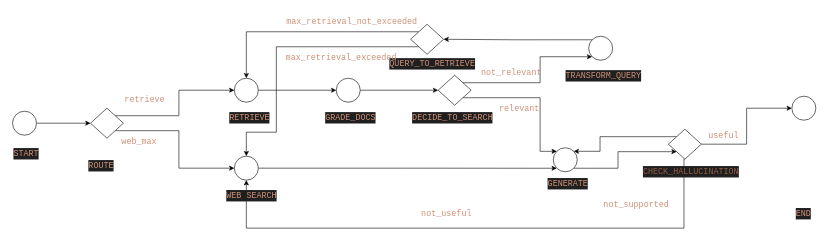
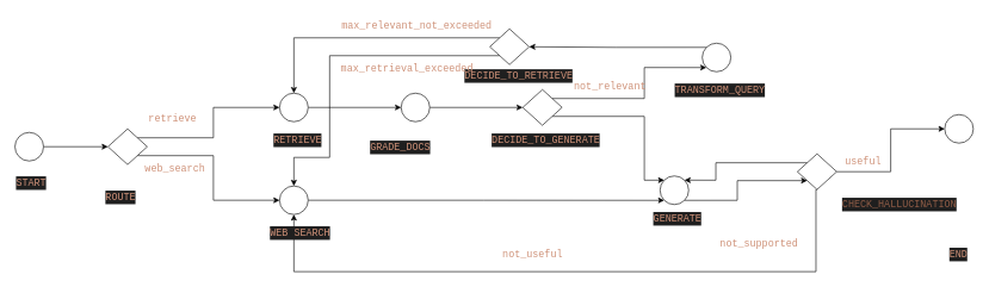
  <mxCell id="0" />
  <mxCell id="1" parent="0" />
  <mxCell id="2" style="edgeStyle=orthogonalEdgeStyle;rounded=0;orthogonalLoop=1;jettySize=auto;html=1;exitX=1;exitY=0;exitDx=0;exitDy=0;entryX=0;entryY=0.5;entryDx=0;entryDy=0;" parent="1" source="19" target="6" edge="1"><mxGeometry relative="1" as="geometry"><mxPoint x="204.142" y="195.858" as="sourcePoint" /></mxGeometry></mxCell>
  <mxCell id="3" style="edgeStyle=orthogonalEdgeStyle;rounded=0;orthogonalLoop=1;jettySize=auto;html=1;exitX=1;exitY=1;exitDx=0;exitDy=0;entryX=0;entryY=0.5;entryDx=0;entryDy=0;" parent="1" source="19" target="9" edge="1"><mxGeometry relative="1" as="geometry"><mxPoint x="204.142" y="224.142" as="sourcePoint" /></mxGeometry></mxCell>
  <mxCell id="4" value="&lt;div style=&quot;color: rgb(204, 204, 204); background-color: rgb(31, 31, 31); font-family: Consolas, &amp;quot;Courier New&amp;quot;, monospace; font-weight: normal; font-size: 14px; line-height: 19px; white-space: pre;&quot;&gt;&lt;div&gt;&lt;span style=&quot;color: rgb(206, 145, 120);&quot;&gt;ROUTE&lt;/span&gt;&lt;/div&gt;&lt;/div&gt;" style="text;whiteSpace=wrap;html=1;" parent="1" vertex="1"><mxGeometry x="145" y="260" width="45" height="30" as="geometry" /></mxCell>
  <mxCell id="5" style="edgeStyle=orthogonalEdgeStyle;rounded=0;orthogonalLoop=1;jettySize=auto;html=1;exitX=1;exitY=0.5;exitDx=0;exitDy=0;entryX=0;entryY=0.5;entryDx=0;entryDy=0;" parent="1" source="6" target="14" edge="1"><mxGeometry relative="1" as="geometry" /></mxCell>
  <mxCell id="6" value="" style="ellipse;whiteSpace=wrap;html=1;aspect=fixed;" parent="1" vertex="1"><mxGeometry x="390" y="130" width="40" height="40" as="geometry" /></mxCell>
  <mxCell id="7" value="&lt;div style=&quot;color: rgb(204, 204, 204); background-color: rgb(31, 31, 31); font-family: Consolas, &amp;quot;Courier New&amp;quot;, monospace; font-weight: normal; font-size: 14px; line-height: 19px; white-space: pre;&quot;&gt;&lt;div&gt;&lt;span style=&quot;color: rgb(206, 145, 120);&quot;&gt;RETRIEVE&lt;/span&gt;&lt;/div&gt;&lt;/div&gt;" style="text;whiteSpace=wrap;html=1;" parent="1" vertex="1"><mxGeometry x="380" y="180" width="70" height="30" as="geometry" /></mxCell>
  <mxCell id="8" style="edgeStyle=orthogonalEdgeStyle;rounded=0;orthogonalLoop=1;jettySize=auto;html=1;exitX=1;exitY=0.5;exitDx=0;exitDy=0;entryX=0;entryY=1;entryDx=0;entryDy=0;" parent="1" source="9" target="11" edge="1"><mxGeometry relative="1" as="geometry" /></mxCell>
  <mxCell id="9" value="" style="ellipse;whiteSpace=wrap;html=1;aspect=fixed;" parent="1" vertex="1"><mxGeometry x="390" y="260" width="40" height="40" as="geometry" /></mxCell>
  <mxCell id="10" style="edgeStyle=orthogonalEdgeStyle;rounded=0;orthogonalLoop=1;jettySize=auto;html=1;exitX=1;exitY=1;exitDx=0;exitDy=0;entryX=0;entryY=1;entryDx=0;entryDy=0;" parent="1" source="11" target="35" edge="1"><mxGeometry relative="1" as="geometry"><Array as="points"><mxPoint x="1030" y="280" /><mxPoint x="1030" y="253" /></Array></mxGeometry></mxCell>
  <mxCell id="11" value="" style="ellipse;whiteSpace=wrap;html=1;aspect=fixed;" parent="1" vertex="1"><mxGeometry x="922" y="246" width="40" height="40" as="geometry" /></mxCell>
  <mxCell id="12" value="&lt;div style=&quot;color: rgb(204, 204, 204); background-color: rgb(31, 31, 31); font-family: Consolas, &amp;quot;Courier New&amp;quot;, monospace; font-weight: normal; font-size: 14px; line-height: 19px; white-space: pre;&quot;&gt;&lt;div&gt;&lt;span style=&quot;color: rgb(206, 145, 120);&quot;&gt;GENERATE&lt;/span&gt;&lt;/div&gt;&lt;/div&gt;" style="text;whiteSpace=wrap;html=1;" parent="1" vertex="1"><mxGeometry x="911" y="290" width="70" height="30" as="geometry" /></mxCell>
  <mxCell id="13" style="edgeStyle=orthogonalEdgeStyle;rounded=0;orthogonalLoop=1;jettySize=auto;html=1;exitX=1;exitY=0.5;exitDx=0;exitDy=0;entryX=0;entryY=0.5;entryDx=0;entryDy=0;" parent="1" source="14" target="23" edge="1"><mxGeometry relative="1" as="geometry" /></mxCell>
  <mxCell id="14" value="" style="ellipse;whiteSpace=wrap;html=1;aspect=fixed;" parent="1" vertex="1"><mxGeometry x="560" y="130" width="40" height="40" as="geometry" /></mxCell>
- <mxCell id="15" value="&lt;div style=&quot;color: rgb(204, 204, 204); background-color: rgb(31, 31, 31); font-family: Consolas, &amp;quot;Courier New&amp;quot;, monospace; font-weight: normal; font-size: 14px; line-height: 19px; white-space: pre;&quot;&gt;&lt;div&gt;&lt;span style=&quot;color: rgb(206, 145, 120);&quot;&gt;GRADE_DOCS&lt;/span&gt;&lt;/div&gt;&lt;/div&gt;" style="text;whiteSpace=wrap;html=1;" parent="1" vertex="1"><mxGeometry x="540" y="180" width="80" height="30" as="geometry" /></mxCell>
+ <mxCell id="15" value="&lt;div style=&quot;color: rgb(204, 204, 204); background-color: rgb(31, 31, 31); font-family: Consolas, &amp;quot;Courier New&amp;quot;, monospace; font-weight: normal; font-size: 14px; line-height: 19px; white-space: pre;&quot;&gt;&lt;div&gt;&lt;span style=&quot;color: rgb(206, 145, 120);&quot;&gt;GRADE_DOCS&lt;/span&gt;&lt;/div&gt;&lt;/div&gt;" style="text;whiteSpace=wrap;html=1;" parent="1" vertex="1"><mxGeometry x="515" y="190" width="80" height="30" as="geometry" /></mxCell>
  <mxCell id="16" style="edgeStyle=orthogonalEdgeStyle;rounded=0;orthogonalLoop=1;jettySize=auto;html=1;exitX=1;exitY=0.5;exitDx=0;exitDy=0;entryX=0;entryY=0.5;entryDx=0;entryDy=0;" parent="1" source="17" target="19" edge="1"><mxGeometry relative="1" as="geometry" /></mxCell>
  <mxCell id="17" value="" style="ellipse;whiteSpace=wrap;html=1;aspect=fixed;" parent="1" vertex="1"><mxGeometry x="20" y="185" width="40" height="40" as="geometry" /></mxCell>
  <mxCell id="18" value="&lt;div style=&quot;color: rgb(204, 204, 204); background-color: rgb(31, 31, 31); font-family: Consolas, &amp;quot;Courier New&amp;quot;, monospace; font-weight: normal; font-size: 14px; line-height: 19px; white-space: pre;&quot;&gt;&lt;div&gt;&lt;span style=&quot;color: rgb(206, 145, 120);&quot;&gt;START&lt;/span&gt;&lt;/div&gt;&lt;/div&gt;" style="text;whiteSpace=wrap;html=1;" parent="1" vertex="1"><mxGeometry x="20" y="240" width="45" height="30" as="geometry" /></mxCell>
  <mxCell id="19" value="" style="rhombus;whiteSpace=wrap;html=1;" parent="1" vertex="1"><mxGeometry x="150" y="180" width="55" height="50" as="geometry" /></mxCell>
- <mxCell id="20" value="&lt;div style=&quot;color: rgb(204, 204, 204); background-color: rgb(31, 31, 31); font-family: Consolas, &amp;quot;Courier New&amp;quot;, monospace; font-weight: normal; font-size: 14px; line-height: 19px; white-space: pre;&quot;&gt;&lt;div&gt;&lt;span style=&quot;color: rgb(206, 145, 120);&quot;&gt;DECIDE_TO_SEARCH&lt;/span&gt;&lt;/div&gt;&lt;/div&gt;" style="text;whiteSpace=wrap;html=1;" parent="1" vertex="1"><mxGeometry x="685" y="180" width="145" height="20" as="geometry" /></mxCell>
+ <mxCell id="20" value="&lt;div style=&quot;color: rgb(204, 204, 204); background-color: rgb(31, 31, 31); font-family: Consolas, &amp;quot;Courier New&amp;quot;, monospace; font-weight: normal; font-size: 14px; line-height: 19px; white-space: pre;&quot;&gt;&lt;div&gt;&lt;span style=&quot;color: rgb(206, 145, 120);&quot;&gt;DECIDE_TO_GENERATE&lt;/span&gt;&lt;/div&gt;&lt;/div&gt;" style="text;whiteSpace=wrap;html=1;" parent="1" vertex="1"><mxGeometry x="685" y="180" width="145" height="20" as="geometry" /></mxCell>
  <mxCell id="21" style="edgeStyle=orthogonalEdgeStyle;rounded=0;orthogonalLoop=1;jettySize=auto;html=1;exitX=1;exitY=0;exitDx=0;exitDy=0;entryX=0;entryY=1;entryDx=0;entryDy=0;" parent="1" source="23" target="27" edge="1"><mxGeometry relative="1" as="geometry"><Array as="points"><mxPoint x="900" y="138" /><mxPoint x="900" y="94" /></Array></mxGeometry></mxCell>
  <mxCell id="22" style="edgeStyle=orthogonalEdgeStyle;rounded=0;orthogonalLoop=1;jettySize=auto;html=1;exitX=1;exitY=1;exitDx=0;exitDy=0;entryX=0;entryY=0;entryDx=0;entryDy=0;" parent="1" source="23" target="11" edge="1"><mxGeometry relative="1" as="geometry"><Array as="points"><mxPoint x="900" y="163" /><mxPoint x="900" y="252" /></Array></mxGeometry></mxCell>
  <mxCell id="23" value="" style="rhombus;whiteSpace=wrap;html=1;" parent="1" vertex="1"><mxGeometry x="730" y="125" width="55" height="50" as="geometry" /></mxCell>
- <mxCell id="24" value="&lt;div style=&quot;font-family: Consolas, &amp;quot;Courier New&amp;quot;, monospace; font-weight: normal; font-size: 14px; line-height: 19px; white-space: pre;&quot;&gt;&lt;div style=&quot;&quot;&gt;&lt;span&gt;&lt;font style=&quot;color: light-dark(rgb(206, 145, 120), rgb(255, 247, 247));&quot;&gt;web_max&lt;/font&gt;&lt;/span&gt;&lt;/div&gt;&lt;/div&gt;" style="text;whiteSpace=wrap;html=1;" parent="1" vertex="1"><mxGeometry x="200" y="220" width="110" height="40" as="geometry" /></mxCell>
+ <mxCell id="24" value="&lt;div style=&quot;font-family: Consolas, &amp;quot;Courier New&amp;quot;, monospace; font-weight: normal; font-size: 14px; line-height: 19px; white-space: pre;&quot;&gt;&lt;div style=&quot;&quot;&gt;&lt;span&gt;&lt;font style=&quot;color: light-dark(rgb(206, 145, 120), rgb(255, 247, 247));&quot;&gt;web_search&lt;/font&gt;&lt;/span&gt;&lt;/div&gt;&lt;/div&gt;" style="text;whiteSpace=wrap;html=1;" parent="1" vertex="1"><mxGeometry x="200" y="220" width="110" height="40" as="geometry" /></mxCell>
  <mxCell id="25" value="&lt;div style=&quot;font-family: Consolas, &amp;quot;Courier New&amp;quot;, monospace; font-weight: normal; font-size: 14px; line-height: 19px; white-space: pre;&quot;&gt;&lt;div style=&quot;&quot;&gt;&lt;span&gt;&lt;font style=&quot;color: light-dark(rgb(206, 145, 120), rgb(255, 255, 255));&quot;&gt;retrieve&lt;/font&gt;&lt;/span&gt;&lt;/div&gt;&lt;/div&gt;" style="text;whiteSpace=wrap;html=1;" parent="1" vertex="1"><mxGeometry x="205" y="150" width="65" height="40" as="geometry" /></mxCell>
  <mxCell id="26" style="edgeStyle=orthogonalEdgeStyle;rounded=0;orthogonalLoop=1;jettySize=auto;html=1;exitX=0;exitY=0;exitDx=0;exitDy=0;entryX=1;entryY=0.5;entryDx=0;entryDy=0;" edge="1" parent="1" source="27" target="43"><mxGeometry relative="1" as="geometry" /></mxCell>
  <mxCell id="27" value="" style="ellipse;whiteSpace=wrap;html=1;aspect=fixed;" parent="1" vertex="1"><mxGeometry x="981" width="40" height="40" as="geometry" y="60" /></mxCell>
  <mxCell id="28" value="&lt;div style=&quot;color: rgb(204, 204, 204); background-color: rgb(31, 31, 31); font-family: Consolas, &amp;quot;Courier New&amp;quot;, monospace; font-weight: normal; font-size: 14px; line-height: 19px; white-space: pre;&quot;&gt;&lt;div&gt;&lt;span style=&quot;color: rgb(206, 145, 120);&quot;&gt;TRANSFORM_QUERY&lt;/span&gt;&lt;/div&gt;&lt;/div&gt;" style="text;whiteSpace=wrap;html=1;" parent="1" vertex="1"><mxGeometry x="941" y="110" width="120" height="30" as="geometry" /></mxCell>
  <mxCell id="29" value="&lt;div style=&quot;font-family: Consolas, &amp;quot;Courier New&amp;quot;, monospace; font-weight: normal; font-size: 14px; line-height: 19px; white-space: pre;&quot;&gt;&lt;div style=&quot;&quot;&gt;&lt;span&gt;&lt;font style=&quot;color: light-dark(rgb(206, 145, 120), rgb(255, 255, 255));&quot;&gt;not_relevant&lt;/font&gt;&lt;/span&gt;&lt;/div&gt;&lt;/div&gt;" style="text;whiteSpace=wrap;html=1;" parent="1" vertex="1"><mxGeometry x="800" y="105" width="100" height="40" as="geometry" /></mxCell>
  <mxCell id="30" value="" style="ellipse;whiteSpace=wrap;html=1;aspect=fixed;" parent="1" vertex="1"><mxGeometry x="1320" y="160" width="40" height="40" as="geometry" /></mxCell>
  <mxCell id="31" value="&lt;div style=&quot;color: rgb(204, 204, 204); background-color: rgb(31, 31, 31); font-family: Consolas, &amp;quot;Courier New&amp;quot;, monospace; font-weight: normal; font-size: 14px; line-height: 19px; white-space: pre;&quot;&gt;&lt;div&gt;&lt;span style=&quot;color: rgb(206, 145, 120);&quot;&gt;END&lt;/span&gt;&lt;/div&gt;&lt;/div&gt;" style="text;whiteSpace=wrap;html=1;" parent="1" vertex="1"><mxGeometry x="1325" y="340" width="30" height="30" as="geometry" /></mxCell>
  <mxCell id="32" style="edgeStyle=orthogonalEdgeStyle;rounded=0;orthogonalLoop=1;jettySize=auto;html=1;exitX=0.5;exitY=1;exitDx=0;exitDy=0;entryX=0.5;entryY=1;entryDx=0;entryDy=0;" parent="1" source="35" target="9" edge="1"><mxGeometry relative="1" as="geometry"><Array as="points"><mxPoint x="1140" y="265" /><mxPoint x="1140" y="380" /><mxPoint x="410" y="380" /></Array></mxGeometry></mxCell>
  <mxCell id="33" style="edgeStyle=orthogonalEdgeStyle;rounded=0;orthogonalLoop=1;jettySize=auto;html=1;exitX=0;exitY=0;exitDx=0;exitDy=0;entryX=1;entryY=0;entryDx=0;entryDy=0;" parent="1" source="35" target="11" edge="1"><mxGeometry relative="1" as="geometry"><Array as="points"><mxPoint x="1000" y="228" /><mxPoint x="1000" y="252" /></Array></mxGeometry></mxCell>
  <mxCell id="34" style="edgeStyle=orthogonalEdgeStyle;rounded=0;orthogonalLoop=1;jettySize=auto;html=1;exitX=1;exitY=0.5;exitDx=0;exitDy=0;entryX=0;entryY=0.5;entryDx=0;entryDy=0;" parent="1" source="35" target="30" edge="1"><mxGeometry relative="1" as="geometry" /></mxCell>
  <mxCell id="35" value="" style="rhombus;whiteSpace=wrap;html=1;" parent="1" vertex="1"><mxGeometry x="1114" y="215" width="55" height="50" as="geometry" /></mxCell>
  <mxCell id="36" value="&lt;div style=&quot;font-family: Consolas, &amp;quot;Courier New&amp;quot;, monospace; font-weight: normal; font-size: 14px; line-height: 19px; white-space: pre;&quot;&gt;&lt;div style=&quot;&quot;&gt;&lt;span&gt;&lt;font style=&quot;color: light-dark(rgb(206, 145, 120), rgb(255, 255, 255));&quot;&gt;not_useful&lt;/font&gt;&lt;/span&gt;&lt;/div&gt;&lt;/div&gt;" style="text;whiteSpace=wrap;html=1;" parent="1" vertex="1"><mxGeometry x="700" y="340" width="90" height="40" as="geometry" /></mxCell>
  <mxCell id="37" value="&lt;div style=&quot;font-family: Consolas, &amp;quot;Courier New&amp;quot;, monospace; font-weight: normal; font-size: 14px; line-height: 19px; white-space: pre;&quot;&gt;&lt;div style=&quot;&quot;&gt;&lt;span&gt;&lt;font style=&quot;color: light-dark(rgb(206, 145, 120), rgb(255, 237, 237));&quot;&gt;not_supported&lt;/font&gt;&lt;/span&gt;&lt;/div&gt;&lt;/div&gt;" style="text;whiteSpace=wrap;html=1;" parent="1" vertex="1"><mxGeometry x="1004" y="325" width="110" height="45" as="geometry" /></mxCell>
  <mxCell id="38" value="&lt;div style=&quot;font-family: Consolas, &amp;quot;Courier New&amp;quot;, monospace; font-weight: normal; font-size: 14px; line-height: 19px; white-space: pre;&quot;&gt;&lt;div style=&quot;&quot;&gt;&lt;span&gt;&lt;font style=&quot;color: light-dark(rgb(206, 145, 120), rgb(255, 255, 255));&quot;&gt;useful&lt;/font&gt;&lt;/span&gt;&lt;/div&gt;&lt;/div&gt;" style="text;whiteSpace=wrap;html=1;" parent="1" vertex="1"><mxGeometry x="1179" y="210" width="51" height="34" as="geometry" /></mxCell>
- <mxCell id="39" value="&lt;div style=&quot;background-color: rgb(31, 31, 31); font-family: Consolas, &amp;quot;Courier New&amp;quot;, monospace; font-weight: normal; font-size: 14px; line-height: 19px; white-space: pre; color: rgb(204, 204, 204);&quot;&gt;&lt;font color=&quot;#915d47&quot;&gt;CHECK_HALLUCINATION&lt;/font&gt;&lt;/div&gt;" style="text;whiteSpace=wrap;html=1;" parent="1" vertex="1"><mxGeometry x="1070" y="270" width="150" height="40" as="geometry" /></mxCell>
+ <mxCell id="39" value="&lt;div style=&quot;background-color: rgb(31, 31, 31); font-family: Consolas, &amp;quot;Courier New&amp;quot;, monospace; font-weight: normal; font-size: 14px; line-height: 19px; white-space: pre; color: rgb(204, 204, 204);&quot;&gt;&lt;font color=&quot;#915d47&quot;&gt;CHECK_HALLUCINATION&lt;/font&gt;&lt;/div&gt;" style="text;whiteSpace=wrap;html=1;" parent="1" vertex="1"><mxGeometry x="1175" y="270" width="150" height="40" as="geometry" /></mxCell>
  <mxCell id="40" value="&lt;div style=&quot;color: rgb(204, 204, 204); background-color: rgb(31, 31, 31); font-family: Consolas, &amp;quot;Courier New&amp;quot;, monospace; font-weight: normal; font-size: 14px; line-height: 19px; white-space: pre;&quot;&gt;&lt;div&gt;&lt;span style=&quot;color: rgb(206, 145, 120);&quot;&gt;WEB SEARCH&lt;/span&gt;&lt;/div&gt;&lt;/div&gt;" style="text;whiteSpace=wrap;html=1;" parent="1" vertex="1"><mxGeometry x="375" y="310" width="70" height="30" as="geometry" /></mxCell>
  <mxCell id="41" style="edgeStyle=orthogonalEdgeStyle;rounded=0;orthogonalLoop=1;jettySize=auto;html=1;exitX=0;exitY=0;exitDx=0;exitDy=0;entryX=0.5;entryY=0;entryDx=0;entryDy=0;" edge="1" parent="1" source="43" target="6"><mxGeometry relative="1" as="geometry" /></mxCell>
  <mxCell id="42" style="edgeStyle=orthogonalEdgeStyle;rounded=0;orthogonalLoop=1;jettySize=auto;html=1;exitX=0;exitY=1;exitDx=0;exitDy=0;entryX=0.5;entryY=0;entryDx=0;entryDy=0;" edge="1" parent="1" source="43" target="9"><mxGeometry relative="1" as="geometry"><Array as="points"><mxPoint x="460" y="78" /><mxPoint x="460" y="220" /><mxPoint x="410" y="220" /></Array></mxGeometry></mxCell>
  <mxCell id="43" value="" style="rhombus;whiteSpace=wrap;html=1;" vertex="1" parent="1"><mxGeometry x="684" y="40" width="55" height="50" as="geometry" /></mxCell>
- <mxCell id="44" value="&lt;div style=&quot;font-family: Consolas, &amp;quot;Courier New&amp;quot;, monospace; font-weight: normal; font-size: 14px; line-height: 19px; white-space: pre;&quot;&gt;&lt;div style=&quot;&quot;&gt;&lt;span&gt;&lt;font style=&quot;color: light-dark(rgb(206, 145, 120), rgb(255, 255, 255));&quot;&gt;relevant&lt;/font&gt;&lt;/span&gt;&lt;/div&gt;&lt;/div&gt;" style="text;whiteSpace=wrap;html=1;" vertex="1" parent="1"><mxGeometry x="830" y="165" width="70" height="40" as="geometry" /></mxCell>
- <mxCell id="45" value="&lt;div style=&quot;color: rgb(204, 204, 204); background-color: rgb(31, 31, 31); font-family: Consolas, &amp;quot;Courier New&amp;quot;, monospace; font-weight: normal; font-size: 14px; line-height: 19px; white-space: pre;&quot;&gt;&lt;div&gt;&lt;span style=&quot;color: rgb(206, 145, 120);&quot;&gt;QUERY_TO_RETRIEVE&lt;/span&gt;&lt;/div&gt;&lt;/div&gt;" style="text;whiteSpace=wrap;html=1;" vertex="1" parent="1"><mxGeometry x="647" y="90" width="145" height="20" as="geometry" /></mxCell>
- <mxCell id="46" value="&lt;div style=&quot;font-family: Consolas, &amp;quot;Courier New&amp;quot;, monospace; font-weight: normal; font-size: 14px; line-height: 19px; white-space: pre;&quot;&gt;&lt;div style=&quot;&quot;&gt;&lt;span&gt;&lt;font style=&quot;color: light-dark(rgb(206, 145, 120), rgb(255, 255, 255));&quot;&gt;max_retrieval_not_exceeded&lt;/font&gt;&lt;/span&gt;&lt;/div&gt;&lt;/div&gt;" style="text;whiteSpace=wrap;html=1;" vertex="1" parent="1"><mxGeometry x="475" y="20" width="210" height="40" as="geometry" /></mxCell>
+ <mxCell id="45" value="&lt;div style=&quot;color: rgb(204, 204, 204); background-color: rgb(31, 31, 31); font-family: Consolas, &amp;quot;Courier New&amp;quot;, monospace; font-weight: normal; font-size: 14px; line-height: 19px; white-space: pre;&quot;&gt;&lt;div&gt;&lt;span style=&quot;color: rgb(206, 145, 120);&quot;&gt;DECIDE_TO_RETRIEVE&lt;/span&gt;&lt;/div&gt;&lt;/div&gt;" style="text;whiteSpace=wrap;html=1;" vertex="1" parent="1"><mxGeometry x="647" y="90" width="145" height="20" as="geometry" /></mxCell>
+ <mxCell id="46" value="&lt;div style=&quot;font-family: Consolas, &amp;quot;Courier New&amp;quot;, monospace; font-weight: normal; font-size: 14px; line-height: 19px; white-space: pre;&quot;&gt;&lt;div style=&quot;&quot;&gt;&lt;span&gt;&lt;font style=&quot;color: light-dark(rgb(206, 145, 120), rgb(255, 255, 255));&quot;&gt;max_relevant_not_exceeded&lt;/font&gt;&lt;/span&gt;&lt;/div&gt;&lt;/div&gt;" style="text;whiteSpace=wrap;html=1;" vertex="1" parent="1"><mxGeometry x="475" y="20" width="210" height="40" as="geometry" /></mxCell>
  <mxCell id="47" value="&lt;div style=&quot;font-family: Consolas, &amp;quot;Courier New&amp;quot;, monospace; font-weight: normal; font-size: 14px; line-height: 19px; white-space: pre;&quot;&gt;&lt;div style=&quot;&quot;&gt;&lt;span&gt;&lt;font style=&quot;color: light-dark(rgb(206, 145, 120), rgb(255, 255, 255));&quot;&gt;max_retrieval_exceeded&lt;/font&gt;&lt;/span&gt;&lt;/div&gt;&lt;/div&gt;" style="text;whiteSpace=wrap;html=1;" vertex="1" parent="1"><mxGeometry x="474" y="80" width="210" height="40" as="geometry" /></mxCell>
